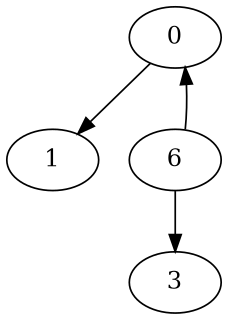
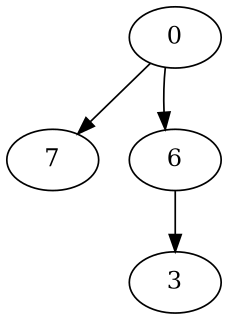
  digraph {
    edge [heightLimit=3 primaryType=mainStreet secondaryType=none village=square weight=30]
    0
-   1
+   1 [label=7]
    n3 [label=6]
    3
    0 -> 1
-   n3 -> 0
+   0 -> n3
    n3 -> 3
  }
